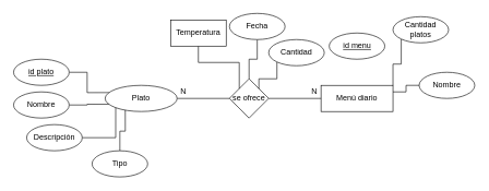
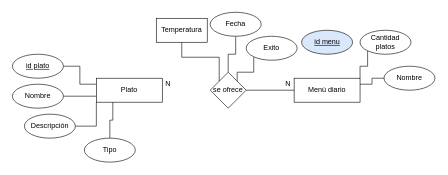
  <mxCell id="0" />
  <mxCell id="1" parent="0" />
  <mxCell id="2" value="Menú diario" style="rounded=0;whiteSpace=wrap;html=1;" parent="1" vertex="1"><mxGeometry x="490" y="130" width="110" height="40" as="geometry" /></mxCell>
  <mxCell id="3" style="edgeStyle=orthogonalEdgeStyle;rounded=0;orthogonalLoop=1;jettySize=auto;html=1;exitX=1;exitY=0.5;exitDx=0;exitDy=0;entryX=0;entryY=0.75;entryDx=0;entryDy=0;endArrow=none;endFill=0;" edge="1" parent="1" source="4" target="11"><mxGeometry relative="1" as="geometry" /></mxCell>
  <mxCell id="4" value="Nombre" style="ellipse;whiteSpace=wrap;html=1;" parent="1" vertex="1"><mxGeometry x="20" y="140" width="85" height="40" as="geometry" /></mxCell>
  <mxCell id="5" style="edgeStyle=orthogonalEdgeStyle;rounded=0;orthogonalLoop=1;jettySize=auto;html=1;exitX=1;exitY=0.5;exitDx=0;exitDy=0;entryX=0;entryY=0.25;entryDx=0;entryDy=0;endArrow=none;endFill=0;" edge="1" parent="1" source="6" target="11"><mxGeometry relative="1" as="geometry" /></mxCell>
  <mxCell id="6" value="&lt;u&gt;id plato&lt;/u&gt;" style="ellipse;whiteSpace=wrap;html=1;" parent="1" vertex="1"><mxGeometry x="20" y="90" width="85" height="40" as="geometry" /></mxCell>
  <mxCell id="7" style="edgeStyle=orthogonalEdgeStyle;rounded=0;orthogonalLoop=1;jettySize=auto;html=1;exitX=1;exitY=0.5;exitDx=0;exitDy=0;entryX=0;entryY=0.5;entryDx=0;entryDy=0;endArrow=none;endFill=0;" edge="1" parent="1" source="8" target="2"><mxGeometry relative="1" as="geometry" /></mxCell>
  <mxCell id="8" value="se ofrece" style="rhombus;whiteSpace=wrap;html=1;" parent="1" vertex="1"><mxGeometry x="350" y="120" width="60" height="60" as="geometry" /></mxCell>
  <mxCell id="9" value="N" style="text;html=1;strokeColor=none;fillColor=none;align=center;verticalAlign=middle;whiteSpace=wrap;rounded=0;" parent="1" vertex="1"><mxGeometry x="270" y="130" width="20" height="20" as="geometry" /></mxCell>
- <mxCell id="10" style="edgeStyle=orthogonalEdgeStyle;rounded=0;orthogonalLoop=1;jettySize=auto;html=1;exitX=1;exitY=0.5;exitDx=0;exitDy=0;entryX=0;entryY=0.5;entryDx=0;entryDy=0;endArrow=none;endFill=0;" edge="1" parent="1" source="11" target="8"><mxGeometry relative="1" as="geometry" /></mxCell>
- <mxCell id="11" value="Plato" style="ellipse;whiteSpace=wrap;html=1;" vertex="1" parent="1"><mxGeometry x="160" y="130" width="110" height="40" as="geometry" /></mxCell>
+ <mxCell id="11" value="Plato" style="rounded=0;whiteSpace=wrap;html=1;" vertex="1" parent="1"><mxGeometry x="160" y="130" width="110" height="40" as="geometry" /></mxCell>
  <mxCell id="12" style="edgeStyle=orthogonalEdgeStyle;rounded=0;orthogonalLoop=1;jettySize=auto;html=1;exitX=1;exitY=0.5;exitDx=0;exitDy=0;entryX=0;entryY=1;entryDx=0;entryDy=0;endArrow=none;endFill=0;" edge="1" parent="1" source="13" target="11"><mxGeometry relative="1" as="geometry" /></mxCell>
  <mxCell id="13" value="Descripción" style="ellipse;whiteSpace=wrap;html=1;" vertex="1" parent="1"><mxGeometry x="40" y="190" width="85" height="40" as="geometry" /></mxCell>
  <mxCell id="14" value="N" style="text;html=1;strokeColor=none;fillColor=none;align=center;verticalAlign=middle;whiteSpace=wrap;rounded=0;" vertex="1" parent="1"><mxGeometry x="470" y="130" width="20" height="20" as="geometry" /></mxCell>
  <mxCell id="15" style="edgeStyle=orthogonalEdgeStyle;rounded=0;orthogonalLoop=1;jettySize=auto;html=1;exitX=0.5;exitY=1;exitDx=0;exitDy=0;entryX=0;entryY=0;entryDx=0;entryDy=0;endArrow=none;endFill=0;" edge="1" parent="1" source="16" target="8"><mxGeometry relative="1" as="geometry" /></mxCell>
  <mxCell id="16" value="Temperatura" style="whiteSpace=wrap;html=1;rounded=0;" vertex="1" parent="1"><mxGeometry x="260" y="30" width="85" height="40" as="geometry" /></mxCell>
  <mxCell id="17" style="edgeStyle=orthogonalEdgeStyle;rounded=0;orthogonalLoop=1;jettySize=auto;html=1;exitX=0.5;exitY=1;exitDx=0;exitDy=0;entryX=0.5;entryY=0;entryDx=0;entryDy=0;endArrow=none;endFill=0;" edge="1" parent="1" source="18" target="8"><mxGeometry relative="1" as="geometry" /></mxCell>
  <mxCell id="18" value="Fecha" style="ellipse;whiteSpace=wrap;html=1;" vertex="1" parent="1"><mxGeometry x="350" y="20" width="85" height="40" as="geometry" /></mxCell>
  <mxCell id="19" style="edgeStyle=orthogonalEdgeStyle;rounded=0;orthogonalLoop=1;jettySize=auto;html=1;exitX=0;exitY=1;exitDx=0;exitDy=0;entryX=1;entryY=0;entryDx=0;entryDy=0;endArrow=none;endFill=0;" edge="1" parent="1" source="20" target="2"><mxGeometry relative="1" as="geometry" /></mxCell>
- <mxCell id="20" value="Cantidad platos" style="ellipse;whiteSpace=wrap;html=1;" vertex="1" parent="1"><mxGeometry x="600" y="25" width="85" height="40" as="geometry" /></mxCell>
- <mxCell id="21" value="&lt;u&gt;id menu&lt;/u&gt;" style="ellipse;whiteSpace=wrap;html=1;" vertex="1" parent="1"><mxGeometry x="502.5" y="50" width="85" height="40" as="geometry" /></mxCell>
+ <mxCell id="20" value="Cantidad platos" style="ellipse;whiteSpace=wrap;html=1;" vertex="1" parent="1"><mxGeometry x="600" y="50" width="85" height="40" as="geometry" /></mxCell>
+ <mxCell id="21" value="&lt;u&gt;id menu&lt;/u&gt;" style="ellipse;whiteSpace=wrap;html=1;fillColor=#dae8fc;" vertex="1" parent="1"><mxGeometry x="502.5" y="50" width="85" height="40" as="geometry" /></mxCell>
  <mxCell id="22" style="edgeStyle=orthogonalEdgeStyle;rounded=0;orthogonalLoop=1;jettySize=auto;html=1;exitX=0;exitY=0.5;exitDx=0;exitDy=0;entryX=1;entryY=0.25;entryDx=0;entryDy=0;endArrow=none;endFill=0;" edge="1" parent="1" source="23" target="2"><mxGeometry relative="1" as="geometry" /></mxCell>
  <mxCell id="23" value="Nombre" style="ellipse;whiteSpace=wrap;html=1;" vertex="1" parent="1"><mxGeometry x="640" y="110" width="85" height="40" as="geometry" /></mxCell>
  <mxCell id="24" style="edgeStyle=orthogonalEdgeStyle;rounded=0;orthogonalLoop=1;jettySize=auto;html=1;exitX=0;exitY=1;exitDx=0;exitDy=0;entryX=1;entryY=0;entryDx=0;entryDy=0;endArrow=none;endFill=0;" edge="1" parent="1" source="25" target="8"><mxGeometry relative="1" as="geometry" /></mxCell>
- <mxCell id="25" value="Cantidad" style="ellipse;whiteSpace=wrap;html=1;" vertex="1" parent="1"><mxGeometry x="410" y="60" width="85" height="40" as="geometry" /></mxCell>
+ <mxCell id="25" value="Exito" style="ellipse;whiteSpace=wrap;html=1;" vertex="1" parent="1"><mxGeometry x="410" y="60" width="85" height="40" as="geometry" /></mxCell>
  <mxCell id="26" style="edgeStyle=orthogonalEdgeStyle;rounded=0;orthogonalLoop=1;jettySize=auto;html=1;exitX=0.5;exitY=0;exitDx=0;exitDy=0;entryX=0.25;entryY=1;entryDx=0;entryDy=0;endArrow=none;endFill=0;" edge="1" parent="1" source="27" target="11"><mxGeometry relative="1" as="geometry" /></mxCell>
  <mxCell id="27" value="Tipo" style="ellipse;whiteSpace=wrap;html=1;" vertex="1" parent="1"><mxGeometry x="140" y="230" width="85" height="40" as="geometry" /></mxCell>
